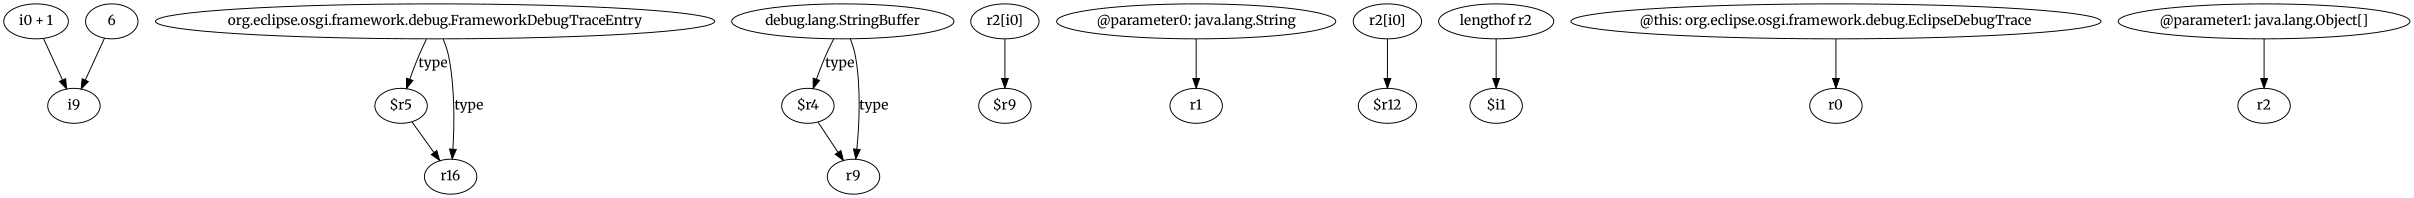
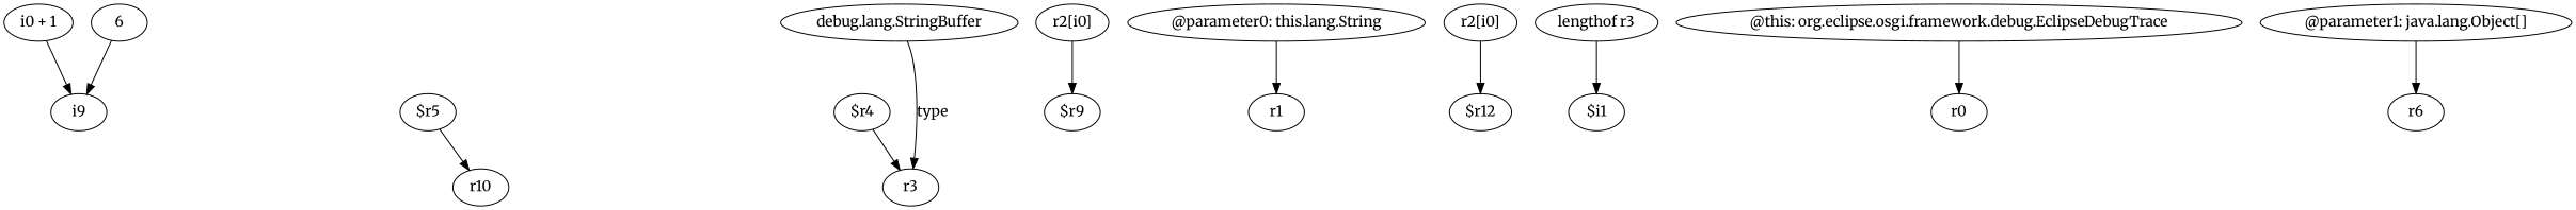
  digraph {
    fontname=Merriweather
    node [fontname=Merriweather]
    edge [fontname=Merriweather]
    n1 [label="i0 + 1"]
    n2 [label=i9]
    n3 [label="$r5"]
-   n4 [label=r16]
+   n4 [label=r10]
    n5 [label="$r4"]
-   n6 [label=r9]
+   n6 [label=r3]
    n7 [label="r2[i0]"]
    n8 [label="$r9"]
    n9 [label="debug.lang.StringBuffer"]
-   n10 [label="@parameter0: java.lang.String"]
+   n10 [label="@parameter0: this.lang.String"]
    n11 [label=r1]
    n12 [label="r2[i0]"]
    n13 [label="$r12"]
-   n14 [label="org.eclipse.osgi.framework.debug.FrameworkDebugTraceEntry"]
-   n15 [label="lengthof r2"]
+   n15 [label="lengthof r3"]
    n16 [label="$i1"]
    n17 [label=6]
    n18 [label="@this: org.eclipse.osgi.framework.debug.EclipseDebugTrace"]
    n19 [label=r0]
    n20 [label="@parameter1: java.lang.Object[]"]
-   n21 [label=r2]
+   n21 [label=r6]
    n1 -> n2
    n3 -> n4
    n5 -> n6
    n7 -> n8
-   n9 -> n5 [label=type]
    n9 -> n6 [label=type]
    n10 -> n11
    n12 -> n13
-   n14 -> n3 [label=type]
-   n14 -> n4 [label=type]
    n15 -> n16
    n17 -> n2
    n18 -> n19
    n20 -> n21
  }
